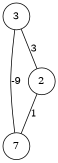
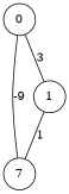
  graph {
    fontname="Helvetica,Arial,sans-serif"
    node [shape=circle]
    n1 [label=7]
-   3
-   2
+   3 [label=0]
+   2 [label=1]
    3 -- n1 [label=-9]
    3 -- 2 [label=3]
    2 -- n1 [label=1]
  }
